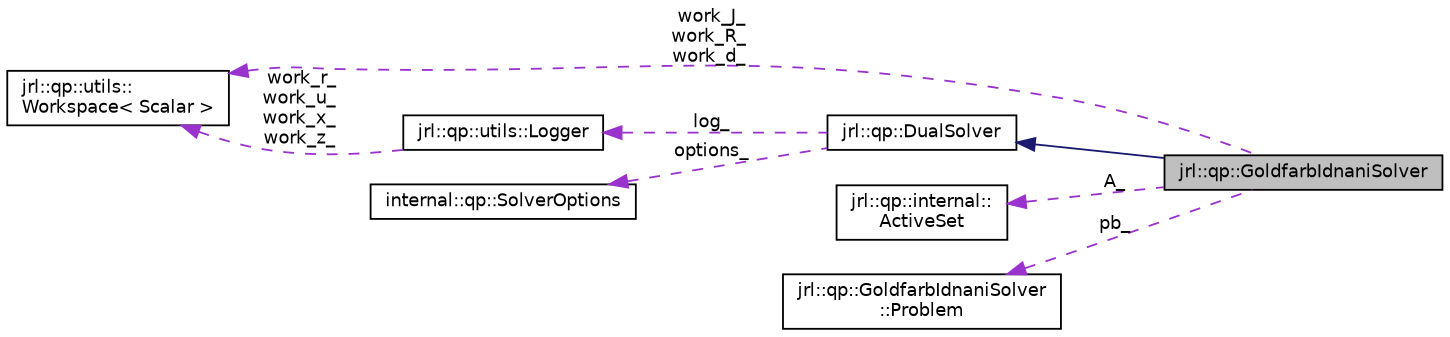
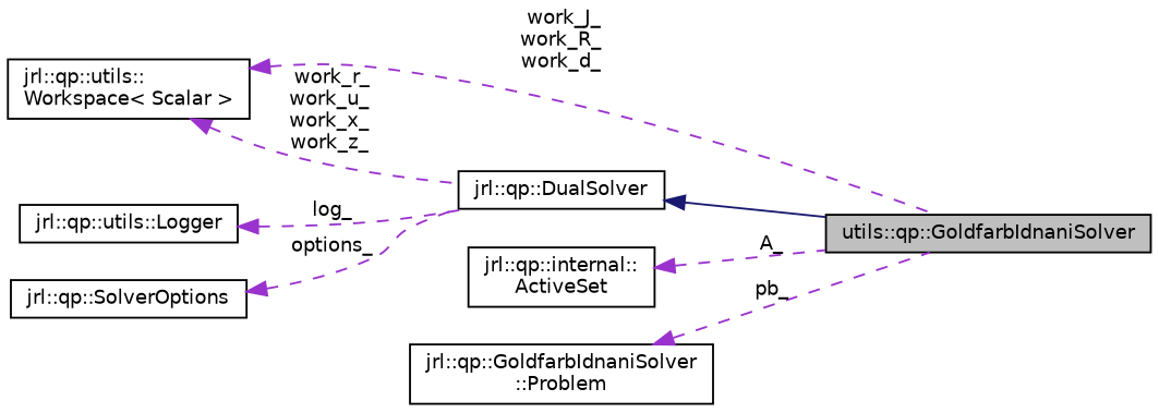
  digraph {
    rankdir=LR
    node [color=black fillcolor=white fontname=Helvetica fontsize=10 shape=record style=filled]
    edge [color=darkorchid3 dir=back fontname=Helvetica fontsize=10 labelfontname=Helvetica labelfontsize=10 style=dashed]
-   n1 [fillcolor=grey75 fontcolor=black height=0.2 label="jrl::qp::GoldfarbIdnaniSolver" width=0.4]
+   n1 [fillcolor=grey75 fontcolor=black height=0.2 label="utils::qp::GoldfarbIdnaniSolver" width=0.4]
    n2 [height=0.2 label="jrl::qp::DualSolver" width=0.4]
    n3 [height=0.2 label="jrl::qp::utils::\lWorkspace\< Scalar \>" width=0.4]
    n4 [height=0.2 label="jrl::qp::internal::\lActiveSet" width=0.4]
    n5 [height=0.2 label="jrl::qp::utils::Logger" width=0.4]
-   n6 [height=0.2 label="internal::qp::SolverOptions" width=0.4]
+   n6 [height=0.2 label="jrl::qp::SolverOptions" width=0.4]
    n7 [height=0.2 label="jrl::qp::GoldfarbIdnaniSolver\l::Problem" width=0.4]
    n2 -> n1 [color=midnightblue style=solid]
    n3 -> n1 [label=" work_J_\nwork_R_\nwork_d_"]
-   n3 -> n5 [label=" work_r_\nwork_u_\nwork_x_\nwork_z_"]
+   n3 -> n2 [label=" work_r_\nwork_u_\nwork_x_\nwork_z_"]
    n4 -> n1 [label=" A_"]
    n5 -> n2 [label=" log_"]
    n6 -> n2 [label=" options_"]
    n7 -> n1 [label=" pb_"]
  }
